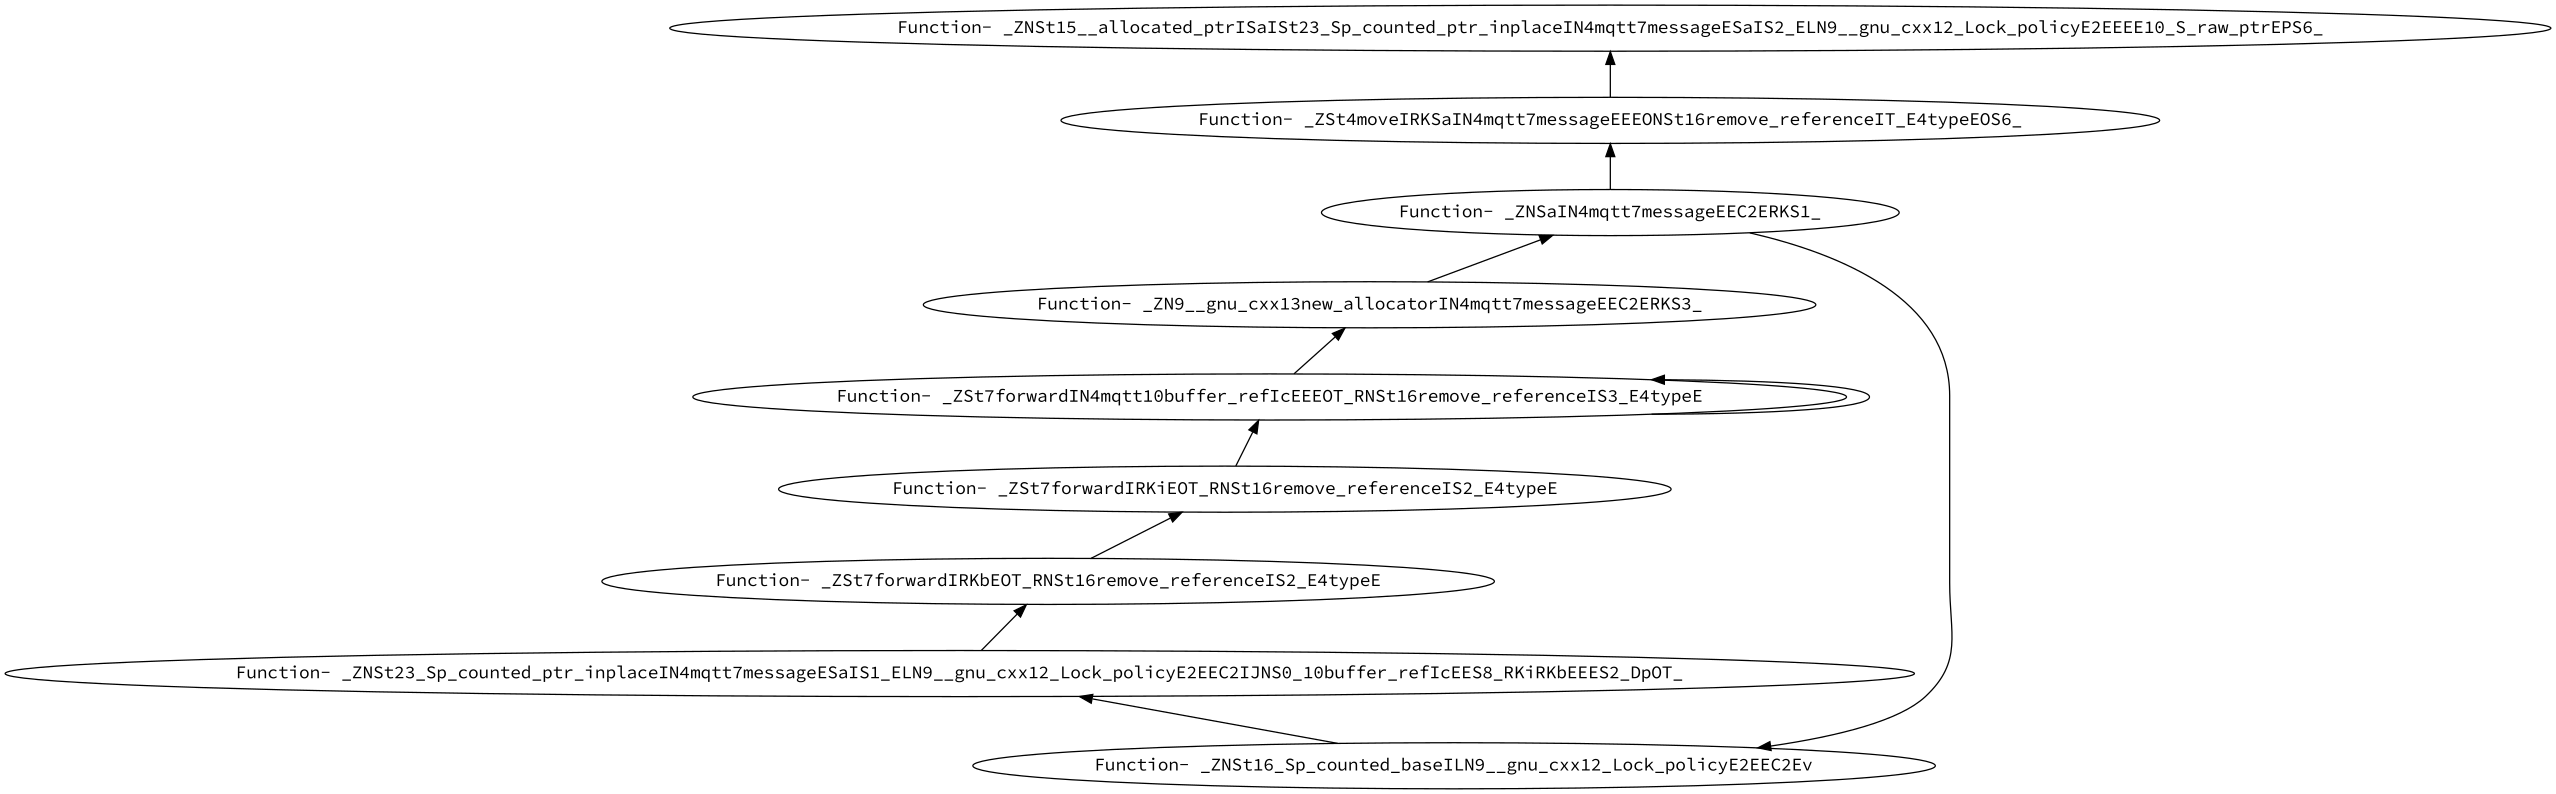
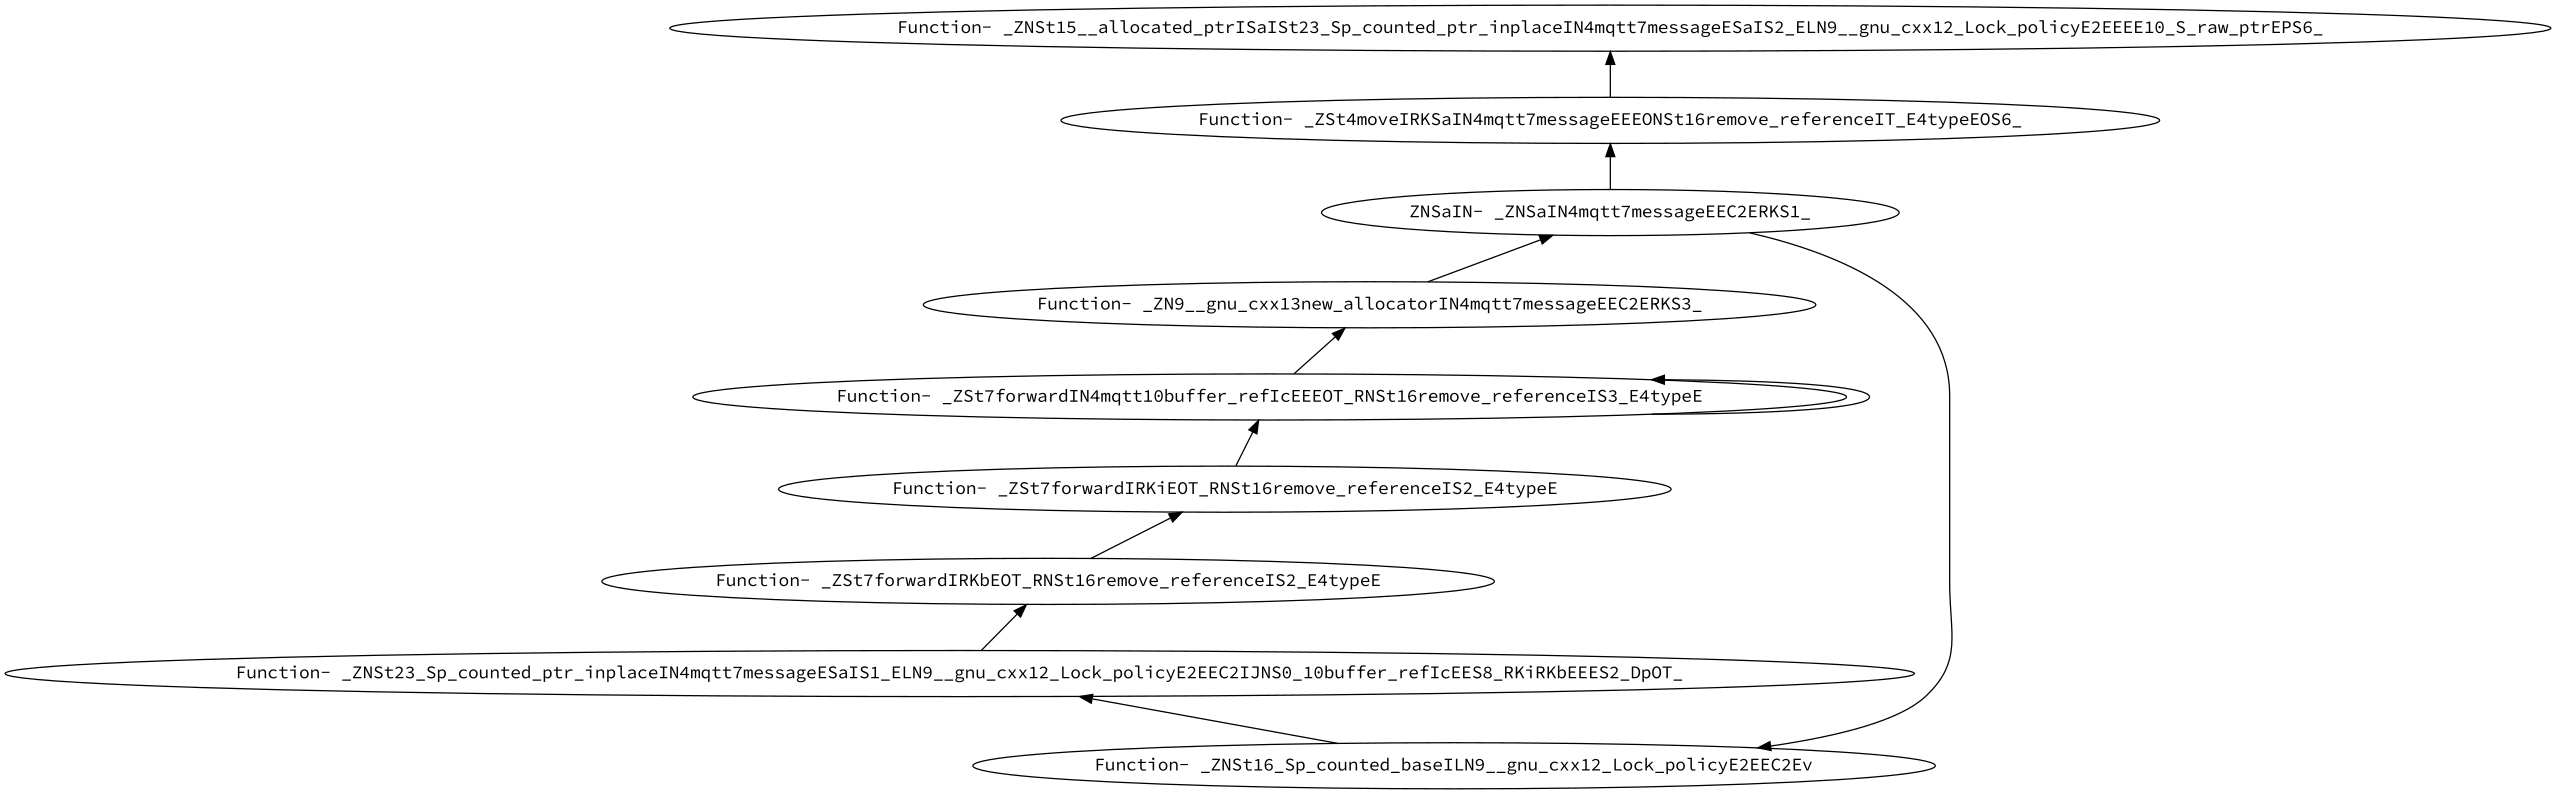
  digraph {
    fontname="Source Code Pro"
    node [fontname="Source Code Pro"]
    edge [dir=back fontname="Source Code Pro"]
-   "Function- _ZNSaIN4mqtt7messageEEC2ERKS1_"
+   "Function- _ZNSaIN4mqtt7messageEEC2ERKS1_" [label="ZNSaIN- _ZNSaIN4mqtt7messageEEC2ERKS1_"]
    "Function- _ZN9__gnu_cxx13new_allocatorIN4mqtt7messageEEC2ERKS3_"
    "Function- _ZNSt16_Sp_counted_baseILN9__gnu_cxx12_Lock_policyE2EEC2Ev"
    "Function- _ZNSt23_Sp_counted_ptr_inplaceIN4mqtt7messageESaIS1_ELN9__gnu_cxx12_Lock_policyE2EEC2IJNS0_10buffer_refIcEES8_RKiRKbEEES2_DpOT_"
    "Function- _ZSt7forwardIRKbEOT_RNSt16remove_referenceIS2_E4typeE"
    "Function- _ZSt7forwardIRKiEOT_RNSt16remove_referenceIS2_E4typeE"
    "Function- _ZSt7forwardIN4mqtt10buffer_refIcEEEOT_RNSt16remove_referenceIS3_E4typeE"
    "Function- _ZSt4moveIRKSaIN4mqtt7messageEEEONSt16remove_referenceIT_E4typeEOS6_"
    "Function- _ZNSt15__allocated_ptrISaISt23_Sp_counted_ptr_inplaceIN4mqtt7messageESaIS2_ELN9__gnu_cxx12_Lock_policyE2EEEE10_S_raw_ptrEPS6_"
    "Function- _ZNSaIN4mqtt7messageEEC2ERKS1_" -> "Function- _ZN9__gnu_cxx13new_allocatorIN4mqtt7messageEEC2ERKS3_"
    "Function- _ZN9__gnu_cxx13new_allocatorIN4mqtt7messageEEC2ERKS3_" -> "Function- _ZSt7forwardIN4mqtt10buffer_refIcEEEOT_RNSt16remove_referenceIS3_E4typeE"
    "Function- _ZNSt16_Sp_counted_baseILN9__gnu_cxx12_Lock_policyE2EEC2Ev" -> "Function- _ZNSaIN4mqtt7messageEEC2ERKS1_"
    "Function- _ZNSt23_Sp_counted_ptr_inplaceIN4mqtt7messageESaIS1_ELN9__gnu_cxx12_Lock_policyE2EEC2IJNS0_10buffer_refIcEES8_RKiRKbEEES2_DpOT_" -> "Function- _ZNSt16_Sp_counted_baseILN9__gnu_cxx12_Lock_policyE2EEC2Ev"
    "Function- _ZSt7forwardIRKbEOT_RNSt16remove_referenceIS2_E4typeE" -> "Function- _ZNSt23_Sp_counted_ptr_inplaceIN4mqtt7messageESaIS1_ELN9__gnu_cxx12_Lock_policyE2EEC2IJNS0_10buffer_refIcEES8_RKiRKbEEES2_DpOT_"
    "Function- _ZSt7forwardIRKiEOT_RNSt16remove_referenceIS2_E4typeE" -> "Function- _ZSt7forwardIRKbEOT_RNSt16remove_referenceIS2_E4typeE"
    "Function- _ZSt7forwardIN4mqtt10buffer_refIcEEEOT_RNSt16remove_referenceIS3_E4typeE" -> "Function- _ZSt7forwardIRKiEOT_RNSt16remove_referenceIS2_E4typeE"
    "Function- _ZSt7forwardIN4mqtt10buffer_refIcEEEOT_RNSt16remove_referenceIS3_E4typeE" -> "Function- _ZSt7forwardIN4mqtt10buffer_refIcEEEOT_RNSt16remove_referenceIS3_E4typeE"
    "Function- _ZSt4moveIRKSaIN4mqtt7messageEEEONSt16remove_referenceIT_E4typeEOS6_" -> "Function- _ZNSaIN4mqtt7messageEEC2ERKS1_"
    "Function- _ZNSt15__allocated_ptrISaISt23_Sp_counted_ptr_inplaceIN4mqtt7messageESaIS2_ELN9__gnu_cxx12_Lock_policyE2EEEE10_S_raw_ptrEPS6_" -> "Function- _ZSt4moveIRKSaIN4mqtt7messageEEEONSt16remove_referenceIT_E4typeEOS6_"
  }
